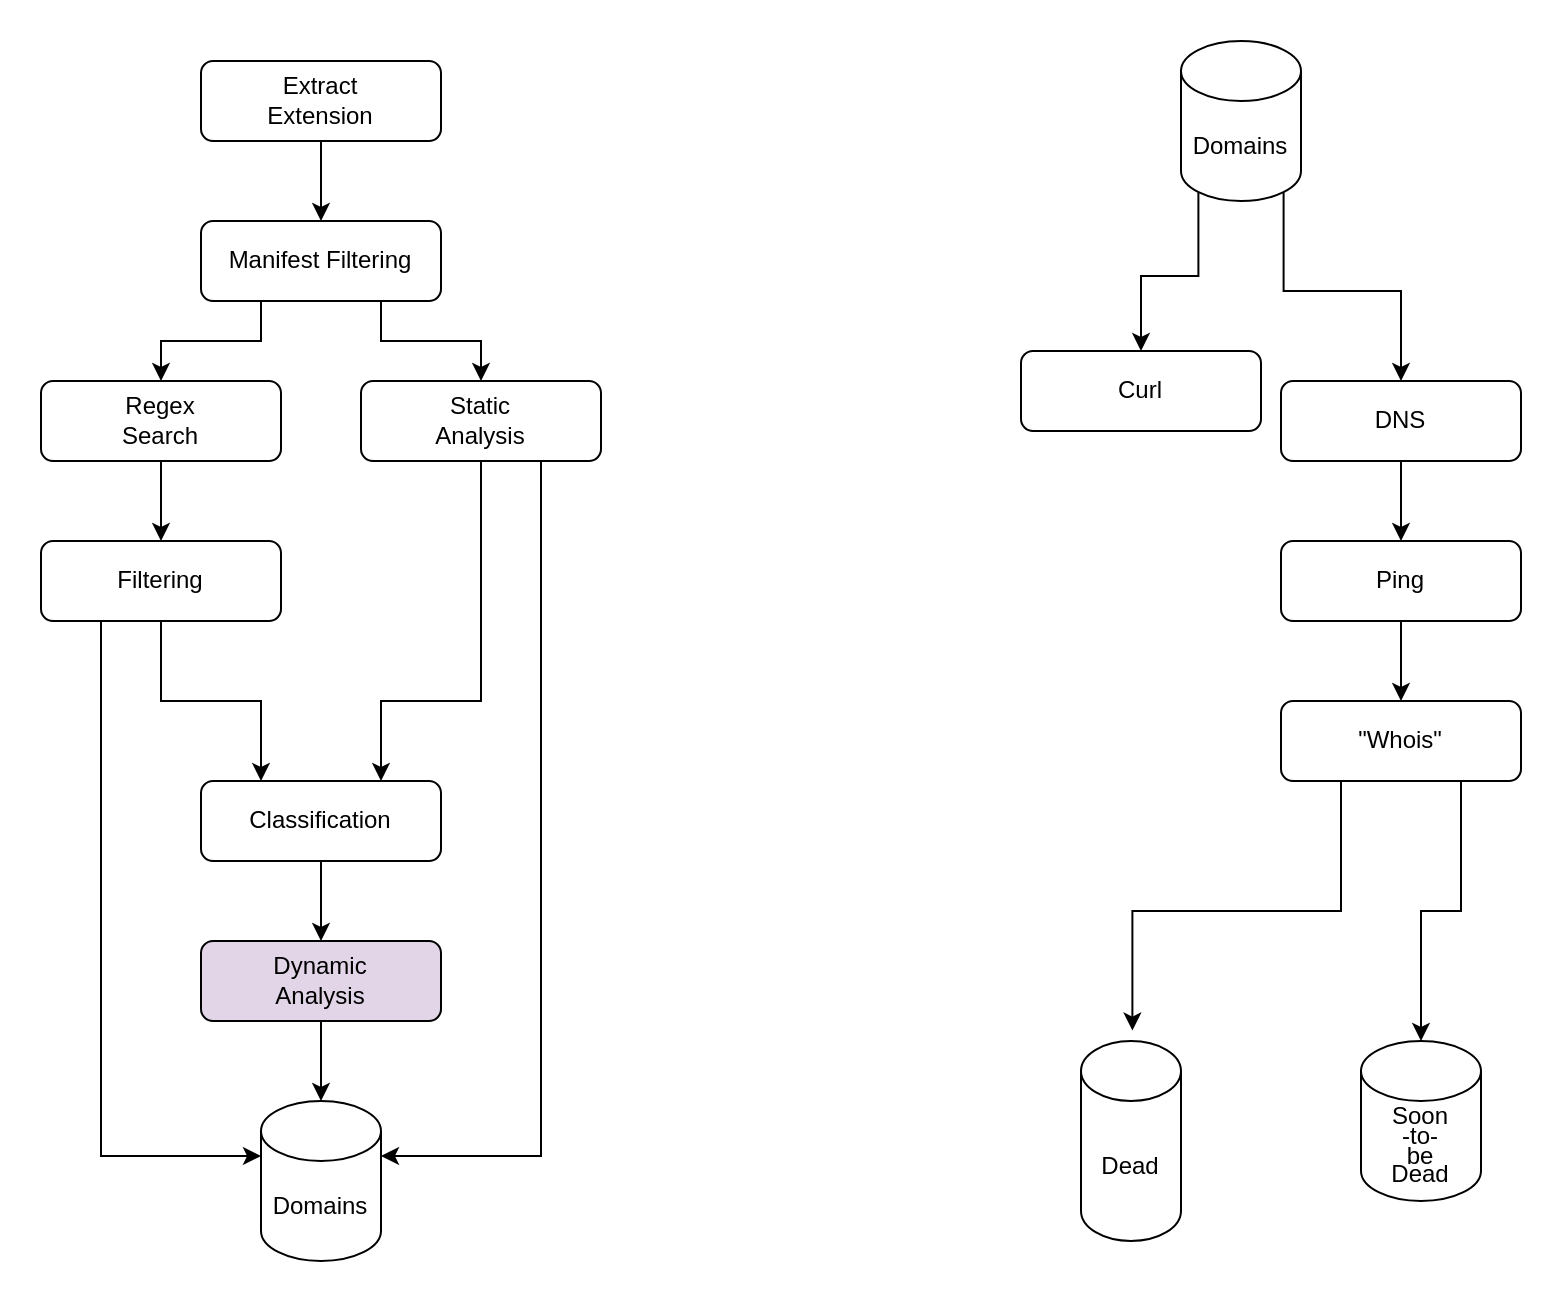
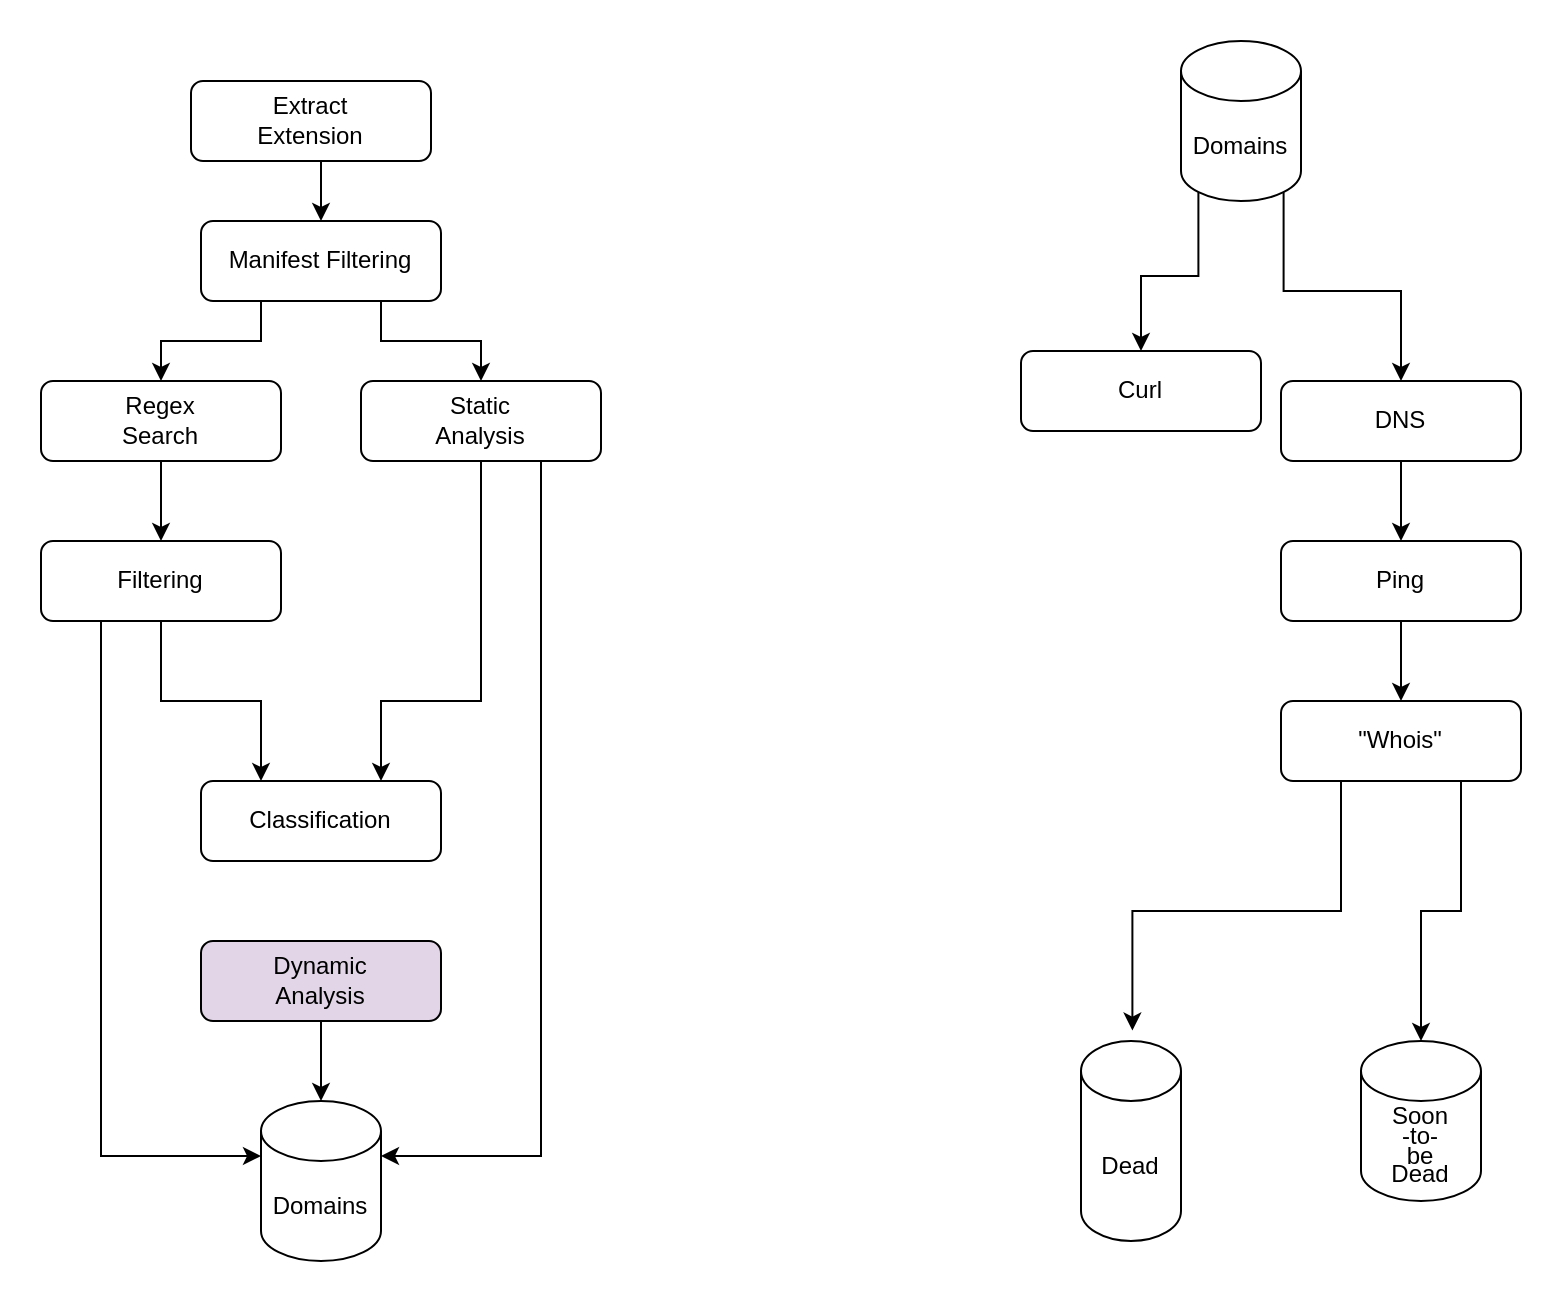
  <mxCell id="0" />
  <mxCell id="1" parent="0" />
  <mxCell id="2" style="edgeStyle=orthogonalEdgeStyle;rounded=0;orthogonalLoop=1;jettySize=auto;html=1;exitX=0.5;exitY=1;exitDx=0;exitDy=0;entryX=0.5;entryY=0;entryDx=0;entryDy=0;" edge="1" parent="1" source="3" target="12"><mxGeometry relative="1" as="geometry" /></mxCell>
- <mxCell id="3" value="Extract&lt;br&gt;Extension" style="rounded=1;whiteSpace=wrap;html=1;" vertex="1" parent="1"><mxGeometry x="100" y="30" width="120" height="40" as="geometry" /></mxCell>
+ <mxCell id="3" value="Extract&lt;br&gt;Extension" style="rounded=1;whiteSpace=wrap;html=1;" vertex="1" parent="1"><mxGeometry x="95" y="40" width="120" height="40" as="geometry" /></mxCell>
  <mxCell id="4" style="edgeStyle=orthogonalEdgeStyle;rounded=0;orthogonalLoop=1;jettySize=auto;html=1;exitX=0.5;exitY=1;exitDx=0;exitDy=0;entryX=0.25;entryY=0;entryDx=0;entryDy=0;" edge="1" parent="1" source="5" target="14"><mxGeometry relative="1" as="geometry" /></mxCell>
  <mxCell id="5" value="Filtering" style="rounded=1;whiteSpace=wrap;html=1;" vertex="1" parent="1"><mxGeometry x="20" y="270" width="120" height="40" as="geometry" /></mxCell>
  <mxCell id="6" style="edgeStyle=orthogonalEdgeStyle;rounded=0;orthogonalLoop=1;jettySize=auto;html=1;exitX=0.5;exitY=1;exitDx=0;exitDy=0;entryX=0.5;entryY=0;entryDx=0;entryDy=0;" edge="1" parent="1" source="7" target="5"><mxGeometry relative="1" as="geometry" /></mxCell>
  <mxCell id="7" value="Regex&lt;br&gt;Search" style="rounded=1;whiteSpace=wrap;html=1;" vertex="1" parent="1"><mxGeometry x="20" y="190" width="120" height="40" as="geometry" /></mxCell>
  <mxCell id="8" style="edgeStyle=orthogonalEdgeStyle;rounded=0;orthogonalLoop=1;jettySize=auto;html=1;exitX=0.5;exitY=1;exitDx=0;exitDy=0;entryX=0.75;entryY=0;entryDx=0;entryDy=0;" edge="1" parent="1" source="9" target="14"><mxGeometry relative="1" as="geometry"><Array as="points"><mxPoint x="240" y="350" /><mxPoint x="190" y="350" /></Array></mxGeometry></mxCell>
  <mxCell id="9" value="Static&lt;br&gt;Analysis" style="rounded=1;whiteSpace=wrap;html=1;" vertex="1" parent="1"><mxGeometry x="180" y="190" width="120" height="40" as="geometry" /></mxCell>
  <mxCell id="10" style="edgeStyle=orthogonalEdgeStyle;rounded=0;orthogonalLoop=1;jettySize=auto;html=1;exitX=0.25;exitY=1;exitDx=0;exitDy=0;entryX=0.5;entryY=0;entryDx=0;entryDy=0;" edge="1" parent="1" source="12" target="7"><mxGeometry relative="1" as="geometry" /></mxCell>
  <mxCell id="11" style="edgeStyle=orthogonalEdgeStyle;rounded=0;orthogonalLoop=1;jettySize=auto;html=1;exitX=0.75;exitY=1;exitDx=0;exitDy=0;entryX=0.5;entryY=0;entryDx=0;entryDy=0;" edge="1" parent="1" source="12" target="9"><mxGeometry relative="1" as="geometry" /></mxCell>
  <mxCell id="12" value="Manifest Filtering" style="rounded=1;whiteSpace=wrap;html=1;" vertex="1" parent="1"><mxGeometry x="100" y="110" width="120" height="40" as="geometry" /></mxCell>
- <mxCell id="13" style="edgeStyle=orthogonalEdgeStyle;rounded=0;orthogonalLoop=1;jettySize=auto;html=1;exitX=0.5;exitY=1;exitDx=0;exitDy=0;" edge="1" parent="1" source="14" target="15"><mxGeometry relative="1" as="geometry" /></mxCell>
  <mxCell id="14" value="Classification" style="rounded=1;whiteSpace=wrap;html=1;" vertex="1" parent="1"><mxGeometry x="100" y="390" width="120" height="40" as="geometry" /></mxCell>
  <mxCell id="15" value="Dynamic&lt;br&gt;Analysis" style="rounded=1;whiteSpace=wrap;html=1;fillColor=#e1d5e7;" vertex="1" parent="1"><mxGeometry x="100" y="470" width="120" height="40" as="geometry" /></mxCell>
  <mxCell id="16" value="Domains" style="shape=cylinder3;whiteSpace=wrap;html=1;boundedLbl=1;backgroundOutline=1;size=15;" vertex="1" parent="1"><mxGeometry x="130" y="550" width="60" height="80" as="geometry" /></mxCell>
  <mxCell id="17" style="edgeStyle=orthogonalEdgeStyle;rounded=0;orthogonalLoop=1;jettySize=auto;html=1;exitX=0.855;exitY=1;exitDx=0;exitDy=-4.35;exitPerimeter=0;entryX=0.5;entryY=0;entryDx=0;entryDy=0;" edge="1" parent="1" source="19" target="25"><mxGeometry relative="1" as="geometry" /></mxCell>
  <mxCell id="18" style="edgeStyle=orthogonalEdgeStyle;rounded=0;orthogonalLoop=1;jettySize=auto;html=1;exitX=0.145;exitY=1;exitDx=0;exitDy=-4.35;exitPerimeter=0;entryX=0.5;entryY=0;entryDx=0;entryDy=0;" edge="1" parent="1" source="19" target="23"><mxGeometry relative="1" as="geometry" /></mxCell>
  <mxCell id="19" value="Domains" style="shape=cylinder3;whiteSpace=wrap;html=1;boundedLbl=1;backgroundOutline=1;size=15;" vertex="1" parent="1"><mxGeometry x="590" y="20" width="60" height="80" as="geometry" /></mxCell>
  <mxCell id="20" style="edgeStyle=orthogonalEdgeStyle;rounded=0;orthogonalLoop=1;jettySize=auto;html=1;exitX=0.5;exitY=1;exitDx=0;exitDy=0;entryX=0.5;entryY=0;entryDx=0;entryDy=0;entryPerimeter=0;" edge="1" parent="1" source="15" target="16"><mxGeometry relative="1" as="geometry" /></mxCell>
  <mxCell id="21" style="edgeStyle=orthogonalEdgeStyle;rounded=0;orthogonalLoop=1;jettySize=auto;html=1;exitX=0.5;exitY=1;exitDx=0;exitDy=0;entryX=0.5;entryY=0;entryDx=0;entryDy=0;" edge="1" parent="1" source="22" target="30"><mxGeometry relative="1" as="geometry" /></mxCell>
  <mxCell id="22" value="Ping" style="rounded=1;whiteSpace=wrap;html=1;" vertex="1" parent="1"><mxGeometry x="640" y="270" width="120" height="40" as="geometry" /></mxCell>
  <mxCell id="23" value="Curl" style="rounded=1;whiteSpace=wrap;html=1;" vertex="1" parent="1"><mxGeometry x="510" y="175" width="120" height="40" as="geometry" /></mxCell>
  <mxCell id="24" style="edgeStyle=orthogonalEdgeStyle;rounded=0;orthogonalLoop=1;jettySize=auto;html=1;exitX=0.5;exitY=1;exitDx=0;exitDy=0;entryX=0.5;entryY=0;entryDx=0;entryDy=0;" edge="1" parent="1" source="25" target="22"><mxGeometry relative="1" as="geometry" /></mxCell>
  <mxCell id="25" value="DNS" style="rounded=1;whiteSpace=wrap;html=1;" vertex="1" parent="1"><mxGeometry x="640" y="190" width="120" height="40" as="geometry" /></mxCell>
  <mxCell id="26" style="edgeStyle=orthogonalEdgeStyle;rounded=0;orthogonalLoop=1;jettySize=auto;html=1;exitX=0.75;exitY=1;exitDx=0;exitDy=0;entryX=1;entryY=0;entryDx=0;entryDy=27.5;entryPerimeter=0;" edge="1" parent="1" source="9" target="16"><mxGeometry relative="1" as="geometry" /></mxCell>
  <mxCell id="27" style="edgeStyle=orthogonalEdgeStyle;rounded=0;orthogonalLoop=1;jettySize=auto;html=1;exitX=0.25;exitY=1;exitDx=0;exitDy=0;entryX=0;entryY=0;entryDx=0;entryDy=27.5;entryPerimeter=0;" edge="1" parent="1" source="5" target="16"><mxGeometry relative="1" as="geometry" /></mxCell>
  <mxCell id="28" value="Dead" style="shape=cylinder3;whiteSpace=wrap;html=1;boundedLbl=1;backgroundOutline=1;size=15;" vertex="1" parent="1"><mxGeometry x="540" y="520" width="50" height="100" as="geometry" /></mxCell>
  <mxCell id="29" value="&lt;p style=&quot;line-height: 80%;&quot;&gt;Soon&lt;br&gt;-to-&lt;br&gt;be&lt;br&gt;Dead&lt;/p&gt;" style="shape=cylinder3;whiteSpace=wrap;html=1;boundedLbl=1;backgroundOutline=1;size=15;" vertex="1" parent="1"><mxGeometry x="680" y="520" width="60" height="80" as="geometry" /></mxCell>
  <mxCell id="30" value="&quot;Whois&quot;" style="rounded=1;whiteSpace=wrap;html=1;" vertex="1" parent="1"><mxGeometry x="640" y="350" width="120" height="40" as="geometry" /></mxCell>
  <mxCell id="31" style="edgeStyle=orthogonalEdgeStyle;rounded=0;orthogonalLoop=1;jettySize=auto;html=1;exitX=0.25;exitY=1;exitDx=0;exitDy=0;entryX=0.514;entryY=-0.052;entryDx=0;entryDy=0;entryPerimeter=0;" edge="1" parent="1" source="30" target="28"><mxGeometry relative="1" as="geometry" /></mxCell>
  <mxCell id="32" style="edgeStyle=orthogonalEdgeStyle;rounded=0;orthogonalLoop=1;jettySize=auto;html=1;exitX=0.75;exitY=1;exitDx=0;exitDy=0;entryX=0.5;entryY=0;entryDx=0;entryDy=0;entryPerimeter=0;" edge="1" parent="1" source="30" target="29"><mxGeometry relative="1" as="geometry" /></mxCell>
